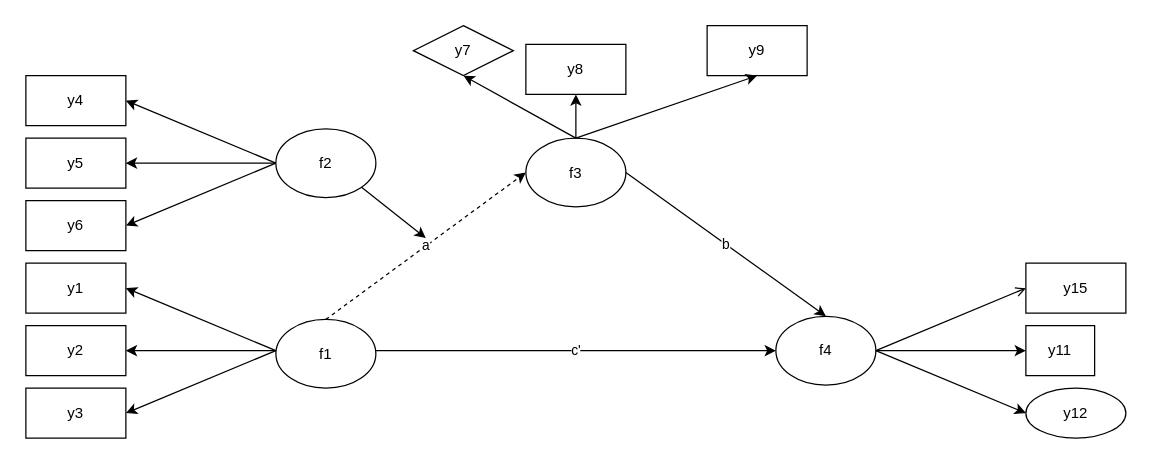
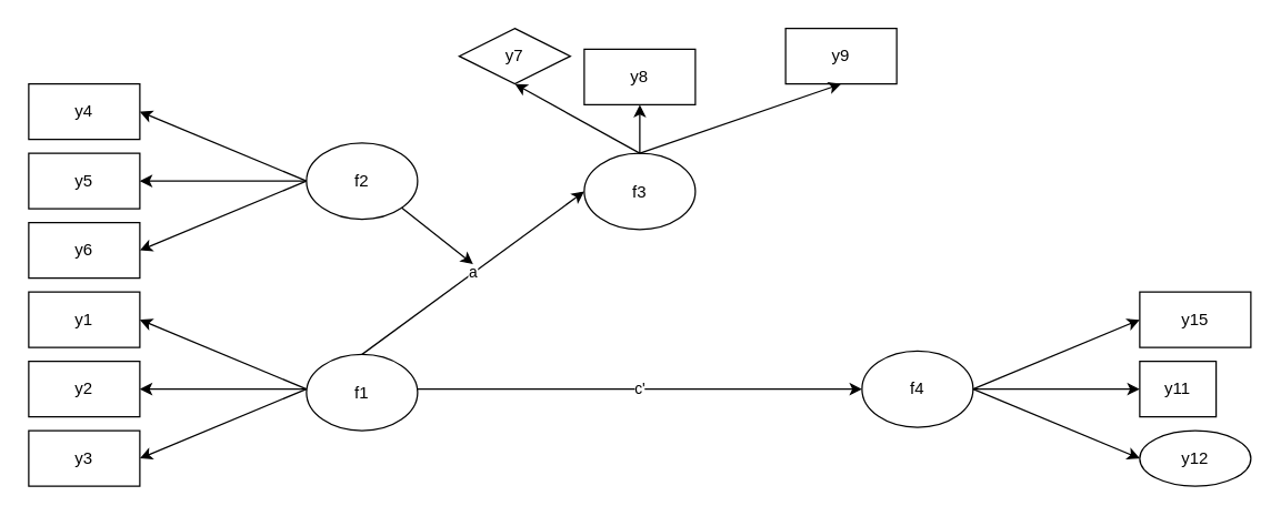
  <mxCell id="0" />
  <mxCell id="1" parent="0" />
  <mxCell id="2" value="" style="endArrow=classic;html=1;entryX=1;entryY=0.5;entryDx=0;entryDy=0;exitX=0;exitY=0.5;exitDx=0;exitDy=0;" edge="1" parent="1" target="8"><mxGeometry width="50" height="50" relative="1" as="geometry"><mxPoint x="220" y="280" as="sourcePoint" /><mxPoint x="100" y="220" as="targetPoint" /></mxGeometry></mxCell>
  <mxCell id="3" value="" style="endArrow=classic;html=1;entryX=1;entryY=0.5;entryDx=0;entryDy=0;exitX=0;exitY=0.5;exitDx=0;exitDy=0;" edge="1" parent="1"><mxGeometry width="50" height="50" relative="1" as="geometry"><mxPoint x="220" y="280" as="sourcePoint" /><mxPoint x="100" y="280" as="targetPoint" /></mxGeometry></mxCell>
  <mxCell id="4" value="" style="endArrow=classic;html=1;entryX=1;entryY=0.5;entryDx=0;entryDy=0;" edge="1" parent="1"><mxGeometry width="50" height="50" relative="1" as="geometry"><mxPoint x="220" y="280" as="sourcePoint" /><mxPoint x="100" y="330" as="targetPoint" /></mxGeometry></mxCell>
  <mxCell id="5" value="" style="endArrow=classic;html=1;entryX=1;entryY=0.5;entryDx=0;entryDy=0;exitX=0;exitY=0.5;exitDx=0;exitDy=0;" edge="1" parent="1"><mxGeometry width="50" height="50" relative="1" as="geometry"><mxPoint x="220" y="130" as="sourcePoint" /><mxPoint x="100" y="80" as="targetPoint" /></mxGeometry></mxCell>
  <mxCell id="6" value="" style="endArrow=classic;html=1;entryX=1;entryY=0.5;entryDx=0;entryDy=0;" edge="1" parent="1"><mxGeometry width="50" height="50" relative="1" as="geometry"><mxPoint x="220" y="130" as="sourcePoint" /><mxPoint x="100" y="130" as="targetPoint" /></mxGeometry></mxCell>
  <mxCell id="7" value="" style="endArrow=classic;html=1;entryX=1;entryY=0.5;entryDx=0;entryDy=0;exitX=0;exitY=0.5;exitDx=0;exitDy=0;" edge="1" parent="1"><mxGeometry width="50" height="50" relative="1" as="geometry"><mxPoint x="220" y="130" as="sourcePoint" /><mxPoint x="100" y="180" as="targetPoint" /></mxGeometry></mxCell>
  <mxCell id="8" value="y1" style="rounded=0;whiteSpace=wrap;html=1;" vertex="1" parent="1"><mxGeometry x="20" y="210" width="80" height="40" as="geometry" /></mxCell>
  <mxCell id="9" value="y2" style="rounded=0;whiteSpace=wrap;html=1;" vertex="1" parent="1"><mxGeometry x="20" y="260" width="80" height="40" as="geometry" /></mxCell>
  <mxCell id="10" value="y3" style="rounded=0;whiteSpace=wrap;html=1;" vertex="1" parent="1"><mxGeometry x="20" y="310" width="80" height="40" as="geometry" /></mxCell>
  <mxCell id="11" value="y5" style="rounded=0;whiteSpace=wrap;html=1;" vertex="1" parent="1"><mxGeometry x="20" y="110" width="80" height="40" as="geometry" /></mxCell>
  <mxCell id="12" value="y4" style="rounded=0;whiteSpace=wrap;html=1;" vertex="1" parent="1"><mxGeometry x="20" y="60" width="80" height="40" as="geometry" /></mxCell>
  <mxCell id="13" value="y6" style="rounded=0;whiteSpace=wrap;html=1;" vertex="1" parent="1"><mxGeometry x="20" y="160" width="80" height="40" as="geometry" /></mxCell>
  <mxCell id="14" value="f1" style="ellipse;whiteSpace=wrap;html=1;" vertex="1" parent="1"><mxGeometry x="220" y="255" width="80" height="55" as="geometry" /></mxCell>
  <mxCell id="15" value="f2" style="ellipse;whiteSpace=wrap;html=1;" vertex="1" parent="1"><mxGeometry x="220" y="102.5" width="80" height="55" as="geometry" /></mxCell>
  <mxCell id="16" value="f3" style="ellipse;whiteSpace=wrap;html=1;" vertex="1" parent="1"><mxGeometry x="420" y="110" width="80" height="55" as="geometry" /></mxCell>
  <mxCell id="17" value="f4" style="ellipse;whiteSpace=wrap;html=1;" vertex="1" parent="1"><mxGeometry x="620" y="252.5" width="80" height="55" as="geometry" /></mxCell>
- <mxCell id="18" value="a" style="endArrow=classic;html=1;exitX=0.5;exitY=0;exitDx=0;exitDy=0;entryX=0;entryY=0.5;entryDx=0;entryDy=0;dashed=1;" edge="1" parent="1" source="14" target="16"><mxGeometry width="50" height="50" relative="1" as="geometry"><mxPoint x="420" y="290" as="sourcePoint" /><mxPoint x="470" y="240" as="targetPoint" /></mxGeometry></mxCell>
+ <mxCell id="18" value="a" style="endArrow=classic;html=1;exitX=0.5;exitY=0;exitDx=0;exitDy=0;entryX=0;entryY=0.5;entryDx=0;entryDy=0;" edge="1" parent="1" source="14" target="16"><mxGeometry width="50" height="50" relative="1" as="geometry"><mxPoint x="420" y="290" as="sourcePoint" /><mxPoint x="470" y="240" as="targetPoint" /></mxGeometry></mxCell>
  <mxCell id="19" value="c'" style="endArrow=classic;html=1;entryX=0;entryY=0.5;entryDx=0;entryDy=0;" edge="1" parent="1" target="17"><mxGeometry width="50" height="50" relative="1" as="geometry"><mxPoint x="300" y="280" as="sourcePoint" /><mxPoint x="430" y="147.5" as="targetPoint" /></mxGeometry></mxCell>
- <mxCell id="20" value="b" style="endArrow=classic;html=1;entryX=0.5;entryY=0;entryDx=0;entryDy=0;exitX=1;exitY=0.5;exitDx=0;exitDy=0;" edge="1" parent="1" source="16" target="17"><mxGeometry width="50" height="50" relative="1" as="geometry"><mxPoint x="310" y="290" as="sourcePoint" /><mxPoint x="630" y="290" as="targetPoint" /></mxGeometry></mxCell>
  <mxCell id="21" value="y8" style="rounded=0;whiteSpace=wrap;html=1;" vertex="1" parent="1"><mxGeometry x="420" y="35" width="80" height="40" as="geometry" /></mxCell>
  <mxCell id="22" value="y7" style="rhombus;whiteSpace=wrap;html=1;" vertex="1" parent="1"><mxGeometry x="330" y="20" width="80" height="40" as="geometry" /></mxCell>
  <mxCell id="23" value="y9" style="rounded=0;whiteSpace=wrap;html=1;" vertex="1" parent="1"><mxGeometry x="565" y="20" width="80" height="40" as="geometry" /></mxCell>
  <mxCell id="24" value="y15" style="rounded=0;whiteSpace=wrap;html=1;" vertex="1" parent="1"><mxGeometry x="820" y="210" width="80" height="40" as="geometry" /></mxCell>
  <mxCell id="25" value="y11" style="rounded=0;whiteSpace=wrap;html=1;" vertex="1" parent="1"><mxGeometry x="820" y="260" width="55" height="40" as="geometry" /></mxCell>
  <mxCell id="26" value="y12" style="ellipse;whiteSpace=wrap;html=1;" vertex="1" parent="1"><mxGeometry x="820" y="310" width="80" height="40" as="geometry" /></mxCell>
- <mxCell id="27" value="" style="endArrow=open;html=1;entryX=0;entryY=0.5;entryDx=0;entryDy=0;exitX=1;exitY=0.5;exitDx=0;exitDy=0;" edge="1" parent="1" source="17" target="24"><mxGeometry width="50" height="50" relative="1" as="geometry"><mxPoint x="310" y="290" as="sourcePoint" /><mxPoint x="630" y="290" as="targetPoint" /></mxGeometry></mxCell>
+ <mxCell id="27" value="" style="endArrow=classic;html=1;entryX=0;entryY=0.5;entryDx=0;entryDy=0;exitX=1;exitY=0.5;exitDx=0;exitDy=0;" edge="1" parent="1" source="17" target="24"><mxGeometry width="50" height="50" relative="1" as="geometry"><mxPoint x="310" y="290" as="sourcePoint" /><mxPoint x="630" y="290" as="targetPoint" /></mxGeometry></mxCell>
  <mxCell id="28" value="" style="endArrow=classic;html=1;entryX=0;entryY=0.5;entryDx=0;entryDy=0;" edge="1" parent="1" target="25"><mxGeometry width="50" height="50" relative="1" as="geometry"><mxPoint x="700" y="280" as="sourcePoint" /><mxPoint x="830" y="240" as="targetPoint" /></mxGeometry></mxCell>
  <mxCell id="29" value="" style="endArrow=classic;html=1;entryX=0;entryY=0.5;entryDx=0;entryDy=0;" edge="1" parent="1" target="26"><mxGeometry width="50" height="50" relative="1" as="geometry"><mxPoint x="700" y="280" as="sourcePoint" /><mxPoint x="830" y="290" as="targetPoint" /></mxGeometry></mxCell>
  <mxCell id="30" value="" style="endArrow=classic;html=1;entryX=0.5;entryY=1;entryDx=0;entryDy=0;exitX=0.5;exitY=0;exitDx=0;exitDy=0;" edge="1" parent="1" source="16" target="22"><mxGeometry width="50" height="50" relative="1" as="geometry"><mxPoint x="710" y="290" as="sourcePoint" /><mxPoint x="830" y="340" as="targetPoint" /></mxGeometry></mxCell>
  <mxCell id="31" value="" style="endArrow=classic;html=1;entryX=0.5;entryY=1;entryDx=0;entryDy=0;" edge="1" parent="1" target="21"><mxGeometry width="50" height="50" relative="1" as="geometry"><mxPoint x="460" y="110" as="sourcePoint" /><mxPoint x="380" y="70" as="targetPoint" /></mxGeometry></mxCell>
  <mxCell id="32" value="" style="endArrow=classic;html=1;entryX=0.5;entryY=1;entryDx=0;entryDy=0;" edge="1" parent="1" target="23"><mxGeometry width="50" height="50" relative="1" as="geometry"><mxPoint x="460" y="110" as="sourcePoint" /><mxPoint x="470" y="70" as="targetPoint" /></mxGeometry></mxCell>
  <mxCell id="33" value="" style="endArrow=classic;html=1;exitX=1;exitY=1;exitDx=0;exitDy=0;" edge="1" parent="1" source="15"><mxGeometry width="50" height="50" relative="1" as="geometry"><mxPoint x="420" y="320" as="sourcePoint" /><mxPoint x="340" y="190" as="targetPoint" /></mxGeometry></mxCell>
